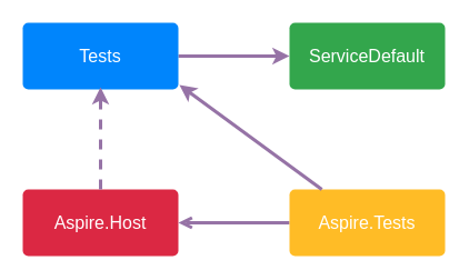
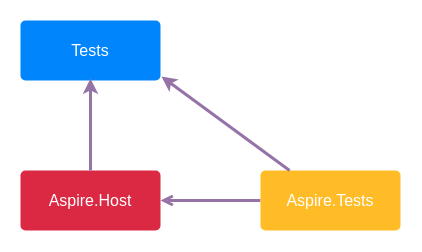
  <mxCell id="0" />
  <mxCell id="1" parent="0" />
- <mxCell id="2" style="edgeStyle=orthogonalEdgeStyle;rounded=0;orthogonalLoop=1;jettySize=auto;html=1;fillColor=#e1d5e7;strokeColor=#9673a6;strokeWidth=3;" edge="1" parent="1" source="3" target="4"><mxGeometry relative="1" as="geometry" /></mxCell>
  <mxCell id="3" value="Tests" style="html=1;shadow=0;dashed=0;shape=mxgraph.bootstrap.rrect;rSize=5;strokeColor=none;strokeWidth=1;fillColor=#0085FC;fontColor=#FFFFFF;whiteSpace=wrap;align=center;verticalAlign=middle;spacingLeft=0;fontStyle=0;fontSize=16;spacing=5;" vertex="1" parent="1"><mxGeometry x="20" y="20" width="140" height="60" as="geometry" /></mxCell>
- <mxCell id="4" value="ServiceDefault" style="html=1;shadow=0;dashed=0;shape=mxgraph.bootstrap.rrect;rSize=5;strokeColor=none;strokeWidth=1;fillColor=#33A64C;fontColor=#FFFFFF;whiteSpace=wrap;align=center;verticalAlign=middle;spacingLeft=0;fontStyle=0;fontSize=16;spacing=5;" vertex="1" parent="1"><mxGeometry x="260" y="20" width="140" height="60" as="geometry" /></mxCell>
  <mxCell id="5" value="Aspire.Host" style="html=1;shadow=0;dashed=0;shape=mxgraph.bootstrap.rrect;rSize=5;strokeColor=none;strokeWidth=1;fillColor=#DB2843;fontColor=#FFFFFF;whiteSpace=wrap;align=center;verticalAlign=middle;spacingLeft=0;fontStyle=0;fontSize=16;spacing=5;" vertex="1" parent="1"><mxGeometry x="20" y="170" width="140" height="60" as="geometry" /></mxCell>
  <mxCell id="6" style="edgeStyle=orthogonalEdgeStyle;rounded=0;orthogonalLoop=1;jettySize=auto;html=1;fillColor=#e1d5e7;strokeColor=#9673a6;strokeWidth=3;endArrow=open;" edge="1" parent="1" source="7" target="5"><mxGeometry relative="1" as="geometry" /></mxCell>
  <mxCell id="7" value="Aspire.Tests" style="html=1;shadow=0;dashed=0;shape=mxgraph.bootstrap.rrect;rSize=5;strokeColor=none;strokeWidth=1;fillColor=#FFBC26;fontColor=#FFFFFF;whiteSpace=wrap;align=center;verticalAlign=middle;spacingLeft=0;fontStyle=0;fontSize=16;spacing=5;" vertex="1" parent="1"><mxGeometry x="260" y="170" width="140" height="60" as="geometry" /></mxCell>
- <mxCell id="8" style="edgeStyle=orthogonalEdgeStyle;rounded=0;orthogonalLoop=1;jettySize=auto;html=1;entryX=0.5;entryY=0.967;entryDx=0;entryDy=0;entryPerimeter=0;strokeWidth=3;fillColor=#e1d5e7;strokeColor=#9673a6;dashed=1;" edge="1" parent="1" source="5" target="3"><mxGeometry relative="1" as="geometry" /></mxCell>
+ <mxCell id="8" style="edgeStyle=orthogonalEdgeStyle;rounded=0;orthogonalLoop=1;jettySize=auto;html=1;entryX=0.5;entryY=0.967;entryDx=0;entryDy=0;entryPerimeter=0;strokeWidth=3;fillColor=#e1d5e7;strokeColor=#9673a6;" edge="1" parent="1" source="5" target="3"><mxGeometry relative="1" as="geometry" /></mxCell>
  <mxCell id="9" style="rounded=0;orthogonalLoop=1;jettySize=auto;html=1;entryX=1.007;entryY=0.933;entryDx=0;entryDy=0;entryPerimeter=0;strokeWidth=3;fillColor=#e1d5e7;strokeColor=#9673a6;" edge="1" parent="1" source="7" target="3"><mxGeometry relative="1" as="geometry" /></mxCell>
